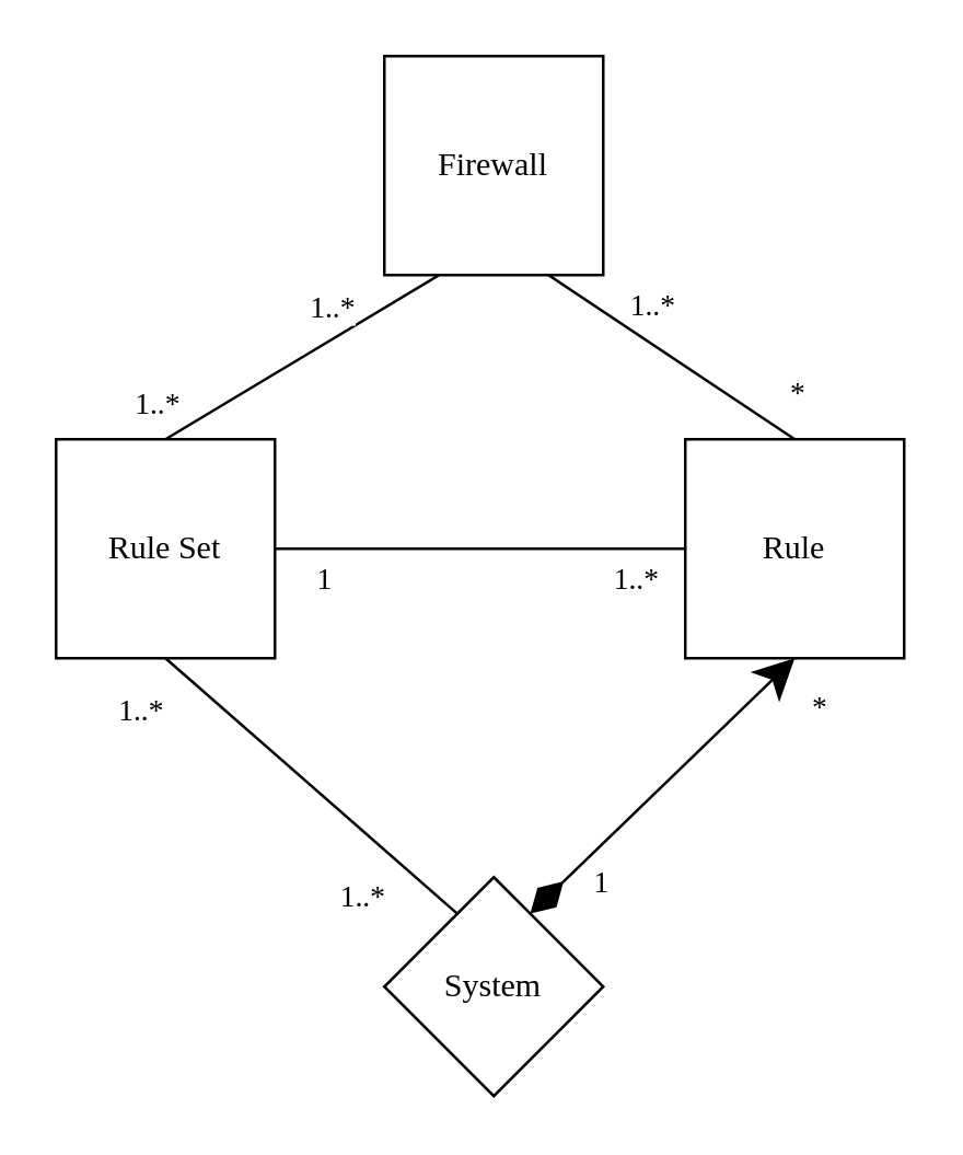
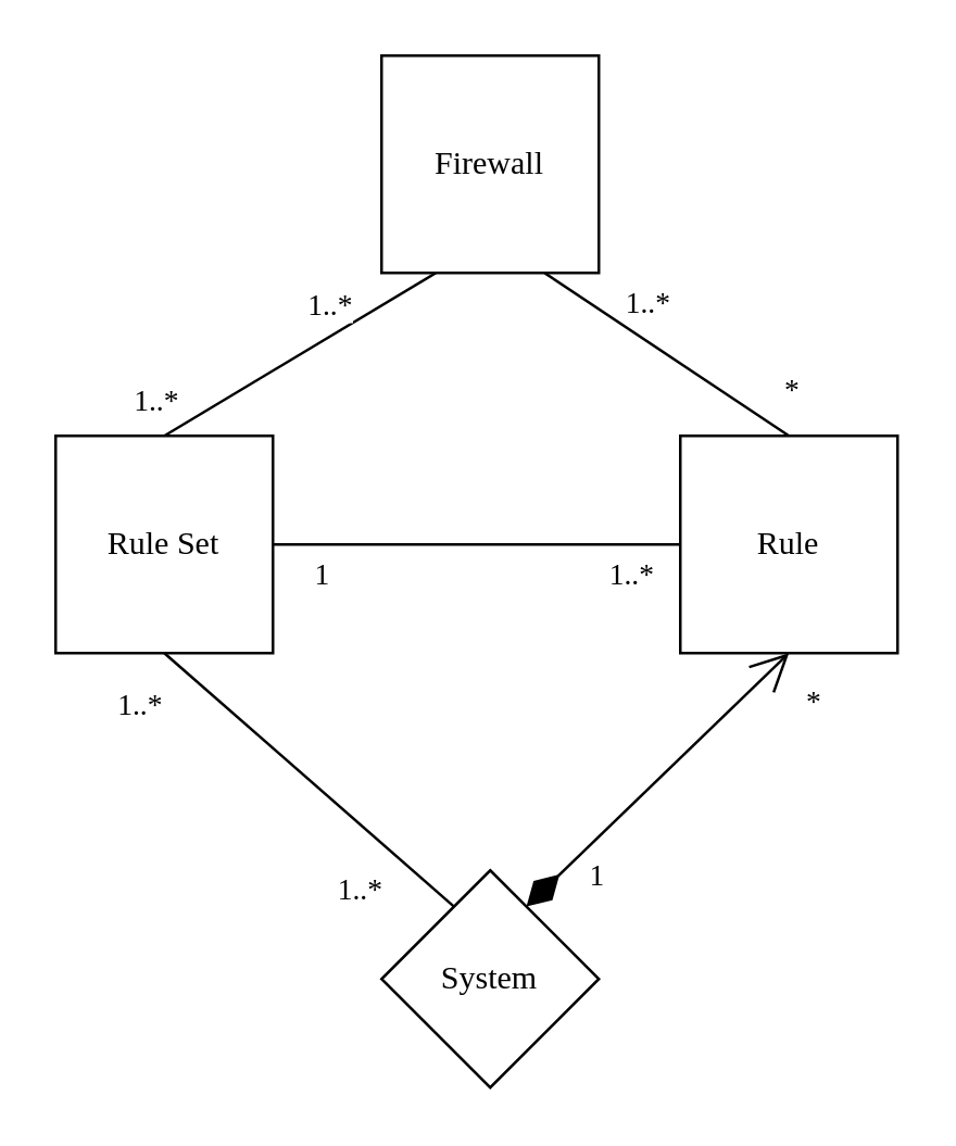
  <mxCell id="0" />
  <mxCell id="1" parent="0" />
  <mxCell id="2" style="edgeStyle=none;html=1;exitX=0.25;exitY=1;exitDx=0;exitDy=0;entryX=0.5;entryY=0;entryDx=0;entryDy=0;fontFamily=TheSans Swisscom;endArrow=none;endFill=0;" parent="1" source="5" target="13" edge="1"><mxGeometry relative="1" as="geometry" /></mxCell>
  <mxCell id="3" value="1..*" style="edgeLabel;html=1;align=center;verticalAlign=middle;resizable=0;points=[];fontFamily=TheSans Swisscom;" parent="2" vertex="1" connectable="0"><mxGeometry x="-0.6" relative="1" as="geometry"><mxPoint x="-20" as="offset" /></mxGeometry></mxCell>
  <mxCell id="4" value="1..*" style="edgeLabel;html=1;align=center;verticalAlign=middle;resizable=0;points=[];fontFamily=TheSans Swisscom;" parent="2" vertex="1" connectable="0"><mxGeometry x="0.644" y="2" relative="1" as="geometry"><mxPoint x="-22" y="-5" as="offset" /></mxGeometry></mxCell>
  <mxCell id="5" value="Firewall" style="whiteSpace=wrap;html=1;aspect=fixed;fontFamily=TheSans Swisscom;" parent="1" vertex="1"><mxGeometry x="140" y="20" width="80" height="80" as="geometry" /></mxCell>
  <mxCell id="6" style="edgeStyle=none;html=1;entryX=0.75;entryY=1;entryDx=0;entryDy=0;fontFamily=TheSans Swisscom;endArrow=none;endFill=0;exitX=0.5;exitY=0;exitDx=0;exitDy=0;" parent="1" source="9" target="5" edge="1"><mxGeometry relative="1" as="geometry" /></mxCell>
  <mxCell id="7" value="1..*" style="edgeLabel;html=1;align=center;verticalAlign=middle;resizable=0;points=[];fontFamily=TheSans Swisscom;" parent="6" vertex="1" connectable="0"><mxGeometry x="0.639" relative="1" as="geometry"><mxPoint x="22" as="offset" /></mxGeometry></mxCell>
  <mxCell id="8" value="*" style="edgeLabel;html=1;align=center;verticalAlign=middle;resizable=0;points=[];fontFamily=TheSans Swisscom;" parent="6" vertex="1" connectable="0"><mxGeometry x="-0.824" y="-1" relative="1" as="geometry"><mxPoint x="8" y="-11" as="offset" /></mxGeometry></mxCell>
  <mxCell id="9" value="Rule" style="whiteSpace=wrap;html=1;aspect=fixed;fontFamily=TheSans Swisscom;" parent="1" vertex="1"><mxGeometry x="250" y="160" width="80" height="80" as="geometry" /></mxCell>
  <mxCell id="10" style="edgeStyle=none;html=1;exitX=0.5;exitY=1;exitDx=0;exitDy=0;fontFamily=TheSans Swisscom;endArrow=none;endFill=0;entryX=0.25;entryY=0;entryDx=0;entryDy=0;" parent="1" source="13" target="14" edge="1"><mxGeometry relative="1" as="geometry"><mxPoint x="370" y="200" as="targetPoint" /></mxGeometry></mxCell>
  <mxCell id="11" value="1..*" style="edgeLabel;html=1;align=center;verticalAlign=middle;resizable=0;points=[];fontFamily=TheSans Swisscom;" parent="10" vertex="1" connectable="0"><mxGeometry x="-0.929" y="1" relative="1" as="geometry"><mxPoint x="-14" y="16" as="offset" /></mxGeometry></mxCell>
  <mxCell id="12" value="1..*" style="edgeLabel;html=1;align=center;verticalAlign=middle;resizable=0;points=[];fontFamily=TheSans Swisscom;" parent="10" vertex="1" connectable="0"><mxGeometry x="0.893" y="-3" relative="1" as="geometry"><mxPoint x="-27" y="-4" as="offset" /></mxGeometry></mxCell>
  <mxCell id="13" value="Rule Set" style="whiteSpace=wrap;html=1;aspect=fixed;fontFamily=TheSans Swisscom;" parent="1" vertex="1"><mxGeometry x="20" y="160" width="80" height="80" as="geometry" /></mxCell>
  <mxCell id="14" value="System" style="rhombus;whiteSpace=wrap;html=1;aspect=fixed;fontFamily=TheSans Swisscom;" parent="1" vertex="1"><mxGeometry x="140" y="320" width="80" height="80" as="geometry" /></mxCell>
  <mxCell id="15" value="" style="endArrow=none;html=1;fontFamily=TheSans Swisscom;exitX=1;exitY=0.5;exitDx=0;exitDy=0;entryX=0;entryY=0.5;entryDx=0;entryDy=0;" parent="1" source="13" target="9" edge="1"><mxGeometry width="50" height="50" relative="1" as="geometry"><mxPoint x="200" y="420" as="sourcePoint" /><mxPoint x="250" y="370" as="targetPoint" /></mxGeometry></mxCell>
  <mxCell id="16" value="1" style="edgeLabel;html=1;align=center;verticalAlign=middle;resizable=0;points=[];fontFamily=TheSans Swisscom;" parent="15" vertex="1" connectable="0"><mxGeometry x="-0.783" y="1" relative="1" as="geometry"><mxPoint x="1" y="11" as="offset" /></mxGeometry></mxCell>
  <mxCell id="17" value="1..*" style="edgeLabel;html=1;align=center;verticalAlign=middle;resizable=0;points=[];fontFamily=TheSans Swisscom;" parent="15" vertex="1" connectable="0"><mxGeometry x="0.733" y="1" relative="1" as="geometry"><mxPoint x="1" y="11" as="offset" /></mxGeometry></mxCell>
- <mxCell id="18" value="1" style="endArrow=classic;html=1;endSize=12;startArrow=diamondThin;startSize=14;startFill=1;align=left;verticalAlign=bottom;fontFamily=TheSans Swisscom;exitX=0.75;exitY=0;exitDx=0;exitDy=0;entryX=0.5;entryY=1;entryDx=0;entryDy=0;" parent="1" source="14" target="9" edge="1"><mxGeometry x="-0.752" y="-13" relative="1" as="geometry"><mxPoint x="260" y="310" as="sourcePoint" /><mxPoint y="310" as="targetPoint" x="420" /><mxPoint as="offset" /></mxGeometry></mxCell>
+ <mxCell id="18" value="1" style="endArrow=open;html=1;endSize=12;startArrow=diamondThin;startSize=14;startFill=1;align=left;verticalAlign=bottom;fontFamily=TheSans Swisscom;exitX=0.75;exitY=0;exitDx=0;exitDy=0;entryX=0.5;entryY=1;entryDx=0;entryDy=0;" parent="1" source="14" target="9" edge="1"><mxGeometry x="-0.752" y="-13" relative="1" as="geometry"><mxPoint x="260" y="310" as="sourcePoint" /><mxPoint y="310" as="targetPoint" x="420" /><mxPoint as="offset" /></mxGeometry></mxCell>
  <mxCell id="19" value="*" style="edgeLabel;html=1;align=center;verticalAlign=middle;resizable=0;points=[];fontFamily=TheSans Swisscom;" parent="18" vertex="1" connectable="0"><mxGeometry x="0.586" y="2" relative="1" as="geometry"><mxPoint x="30" as="offset" /></mxGeometry></mxCell>
